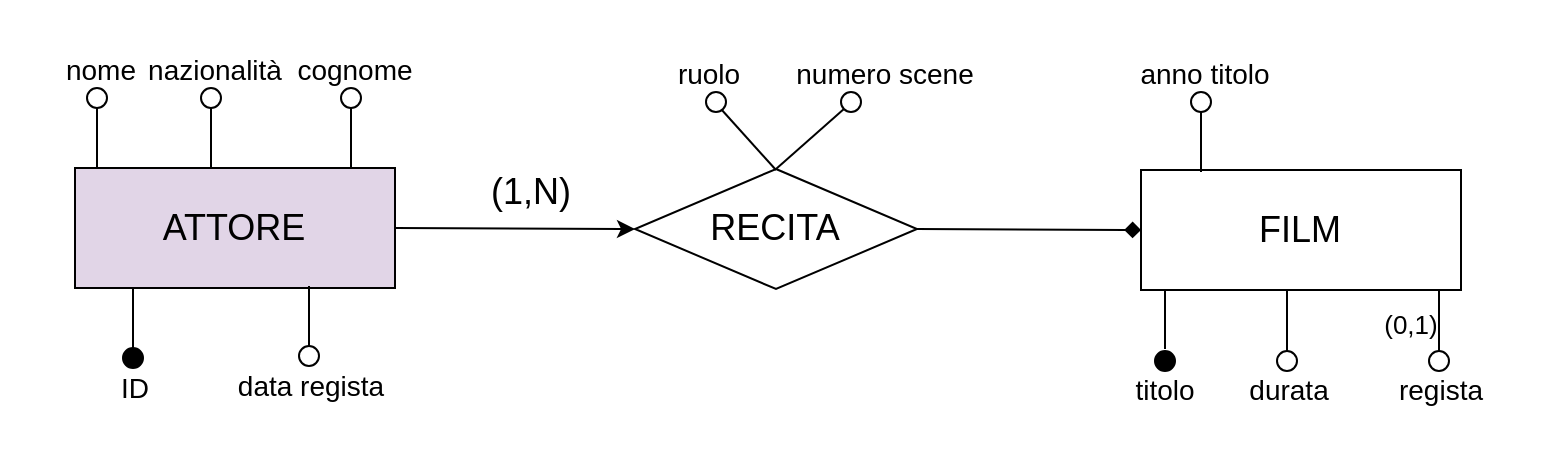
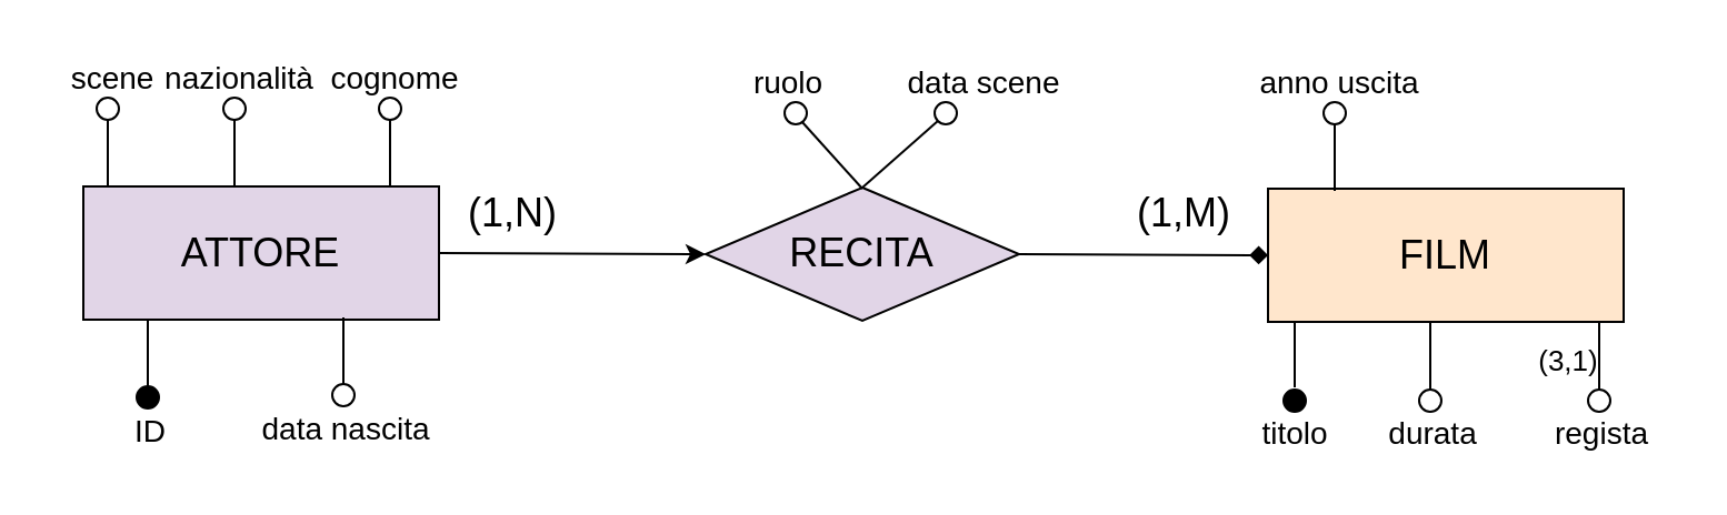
  <mxCell id="0" />
  <mxCell id="1" parent="0" />
  <mxCell id="2" value="&lt;span style=&quot;font-size: 18px;&quot;&gt;ATTORE&lt;/span&gt;" style="rounded=0;whiteSpace=wrap;html=1;fillColor=#e1d5e7;" parent="1" vertex="1"><mxGeometry x="37" y="83.5" width="160" height="60" as="geometry" /></mxCell>
  <mxCell id="3" value="" style="endArrow=none;html=1;rounded=0;exitX=0.067;exitY=0;exitDx=0;exitDy=0;exitPerimeter=0;" parent="1" edge="1"><mxGeometry width="50" height="50" relative="1" as="geometry"><mxPoint x="175" y="83.5" as="sourcePoint" /><mxPoint x="175" y="53.5" as="targetPoint" /></mxGeometry></mxCell>
  <mxCell id="4" value="" style="ellipse;whiteSpace=wrap;html=1;aspect=fixed;" parent="1" vertex="1"><mxGeometry x="170" y="43.5" width="10" height="10" as="geometry" /></mxCell>
- <mxCell id="5" value="&lt;font style=&quot;font-size: 18px;&quot;&gt;FILM&lt;/font&gt;" style="rounded=0;whiteSpace=wrap;html=1;" parent="1" vertex="1"><mxGeometry x="570" y="84.5" width="160" height="60" as="geometry" /></mxCell>
+ <mxCell id="5" value="&lt;font style=&quot;font-size: 18px;&quot;&gt;FILM&lt;/font&gt;" style="rounded=0;whiteSpace=wrap;html=1;fillColor=#ffe6cc;" parent="1" vertex="1"><mxGeometry x="570" y="84.5" width="160" height="60" as="geometry" /></mxCell>
  <mxCell id="6" value="" style="endArrow=none;html=1;rounded=0;exitX=0.067;exitY=0;exitDx=0;exitDy=0;exitPerimeter=0;" parent="1" edge="1"><mxGeometry width="50" height="50" relative="1" as="geometry"><mxPoint x="643" y="145" as="sourcePoint" /><mxPoint x="643" y="175" as="targetPoint" /></mxGeometry></mxCell>
  <mxCell id="7" value="" style="ellipse;whiteSpace=wrap;html=1;aspect=fixed;rotation=-180;" parent="1" vertex="1"><mxGeometry x="638" y="175" width="10" height="10" as="geometry" /></mxCell>
  <mxCell id="8" value="" style="endArrow=none;html=1;rounded=0;exitX=0.067;exitY=0;exitDx=0;exitDy=0;exitPerimeter=0;" parent="1" edge="1"><mxGeometry width="50" height="50" relative="1" as="geometry"><mxPoint x="582" y="144" as="sourcePoint" /><mxPoint x="582" y="174" as="targetPoint" /></mxGeometry></mxCell>
  <mxCell id="9" value="" style="ellipse;whiteSpace=wrap;html=1;aspect=fixed;rotation=-180;fillColor=#000000;" parent="1" vertex="1"><mxGeometry x="577" y="175" width="10" height="10" as="geometry" /></mxCell>
  <mxCell id="10" value="&lt;font style=&quot;font-size: 14px;&quot;&gt;titolo&lt;/font&gt;" style="text;html=1;align=center;verticalAlign=middle;resizable=0;points=[];autosize=1;strokeColor=none;fillColor=none;" parent="1" vertex="1"><mxGeometry x="557" y="180" width="50" height="30" as="geometry" /></mxCell>
  <mxCell id="11" value="&lt;span style=&quot;font-size: 14px;&quot;&gt;durata&lt;/span&gt;" style="text;html=1;align=center;verticalAlign=middle;resizable=0;points=[];autosize=1;strokeColor=none;fillColor=none;" parent="1" vertex="1"><mxGeometry x="614" y="180" width="60" height="30" as="geometry" /></mxCell>
- <mxCell id="12" value="&lt;font style=&quot;font-size: 18px;&quot;&gt;RECITA&lt;/font&gt;" style="rhombus;whiteSpace=wrap;html=1;" parent="1" vertex="1"><mxGeometry x="317" y="84" width="141" height="60" as="geometry" /></mxCell>
+ <mxCell id="12" value="&lt;font style=&quot;font-size: 18px;&quot;&gt;RECITA&lt;/font&gt;" style="rhombus;whiteSpace=wrap;html=1;fillColor=#e1d5e7;" parent="1" vertex="1"><mxGeometry x="317" y="84" width="141" height="60" as="geometry" /></mxCell>
  <mxCell id="13" value="" style="endArrow=classic;html=1;rounded=0;exitX=1;exitY=0.5;exitDx=0;exitDy=0;entryX=0;entryY=0.5;entryDx=0;entryDy=0;" parent="1" source="2" target="12" edge="1"><mxGeometry width="50" height="50" relative="1" as="geometry"><mxPoint x="407" y="297.5" as="sourcePoint" /><mxPoint x="457" y="247.5" as="targetPoint" /></mxGeometry></mxCell>
  <mxCell id="14" value="" style="endArrow=diamond;html=1;rounded=0;exitX=1;exitY=0.5;exitDx=0;exitDy=0;entryX=0;entryY=0.5;entryDx=0;entryDy=0;" parent="1" source="12" target="5" edge="1"><mxGeometry width="50" height="50" relative="1" as="geometry"><mxPoint x="407" y="297.5" as="sourcePoint" /><mxPoint x="457" y="247.5" as="targetPoint" /></mxGeometry></mxCell>
- <mxCell id="15" value="&lt;font style=&quot;font-size: 18px;&quot;&gt;(1,N)&lt;/font&gt;" style="text;html=1;align=center;verticalAlign=middle;resizable=0;points=[];autosize=1;strokeColor=none;fillColor=none;" parent="1" vertex="1"><mxGeometry x="235" y="76" width="60" height="40" as="geometry" /></mxCell>
+ <mxCell id="15" value="&lt;font style=&quot;font-size: 18px;&quot;&gt;(1,N)&lt;/font&gt;" style="text;html=1;align=center;verticalAlign=middle;resizable=0;points=[];autosize=1;strokeColor=none;fillColor=none;" parent="1" vertex="1"><mxGeometry x="200" y="76" width="60" height="40" as="geometry" /></mxCell>
+ <mxCell id="16" value="&lt;font style=&quot;font-size: 18px;&quot;&gt;(1,M)&lt;/font&gt;" style="text;html=1;align=center;verticalAlign=middle;resizable=0;points=[];autosize=1;strokeColor=none;fillColor=none;" parent="1" vertex="1"><mxGeometry x="497" y="76" width="70" height="40" as="geometry" /></mxCell>
  <mxCell id="17" value="&lt;font style=&quot;font-size: 14px;&quot;&gt;cognome&lt;/font&gt;" style="text;html=1;align=center;verticalAlign=middle;resizable=0;points=[];autosize=1;strokeColor=none;fillColor=none;" parent="1" vertex="1"><mxGeometry x="137" y="20" width="80" height="30" as="geometry" /></mxCell>
  <mxCell id="18" value="" style="endArrow=none;html=1;rounded=0;exitX=0.067;exitY=0;exitDx=0;exitDy=0;exitPerimeter=0;" parent="1" edge="1"><mxGeometry width="50" height="50" relative="1" as="geometry"><mxPoint x="66" y="143.5" as="sourcePoint" /><mxPoint x="66" y="173.5" as="targetPoint" /></mxGeometry></mxCell>
  <mxCell id="19" value="" style="ellipse;whiteSpace=wrap;html=1;aspect=fixed;rotation=-180;fillColor=#000000;" parent="1" vertex="1"><mxGeometry x="61" y="173.5" width="10" height="10" as="geometry" /></mxCell>
  <mxCell id="20" value="&lt;span style=&quot;font-size: 14px;&quot;&gt;ID&lt;/span&gt;" style="text;html=1;align=center;verticalAlign=middle;resizable=0;points=[];autosize=1;strokeColor=none;fillColor=none;" parent="1" vertex="1"><mxGeometry x="47" y="178.5" width="40" height="30" as="geometry" /></mxCell>
- <mxCell id="21" value="&lt;font style=&quot;font-size: 14px;&quot;&gt;nome&lt;/font&gt;" style="text;html=1;align=center;verticalAlign=middle;resizable=0;points=[];autosize=1;strokeColor=none;fillColor=none;" parent="1" vertex="1"><mxGeometry x="20" y="20" width="60" height="30" as="geometry" /></mxCell>
+ <mxCell id="21" value="&lt;font style=&quot;font-size: 14px;&quot;&gt;scene&lt;/font&gt;" style="text;html=1;align=center;verticalAlign=middle;resizable=0;points=[];autosize=1;strokeColor=none;fillColor=none;" parent="1" vertex="1"><mxGeometry x="20" y="20" width="60" height="30" as="geometry" /></mxCell>
  <mxCell id="22" value="" style="endArrow=none;html=1;rounded=0;exitX=0.067;exitY=0;exitDx=0;exitDy=0;exitPerimeter=0;" parent="1" edge="1"><mxGeometry width="50" height="50" relative="1" as="geometry"><mxPoint x="48" y="83.5" as="sourcePoint" /><mxPoint x="48" y="53.5" as="targetPoint" /></mxGeometry></mxCell>
  <mxCell id="23" value="" style="ellipse;whiteSpace=wrap;html=1;aspect=fixed;direction=south;" parent="1" vertex="1"><mxGeometry x="43" y="43.5" width="10" height="10" as="geometry" /></mxCell>
  <mxCell id="24" value="" style="endArrow=none;html=1;rounded=0;exitX=0.067;exitY=0;exitDx=0;exitDy=0;exitPerimeter=0;" parent="1" edge="1"><mxGeometry width="50" height="50" relative="1" as="geometry"><mxPoint x="719" y="145" as="sourcePoint" /><mxPoint x="719" y="175" as="targetPoint" /></mxGeometry></mxCell>
  <mxCell id="25" value="" style="ellipse;whiteSpace=wrap;html=1;aspect=fixed;rotation=-180;" parent="1" vertex="1"><mxGeometry x="714" y="175" width="10" height="10" as="geometry" /></mxCell>
  <mxCell id="26" value="&lt;font style=&quot;font-size: 14px;&quot;&gt;regista&lt;/font&gt;" style="text;html=1;align=center;verticalAlign=middle;resizable=0;points=[];autosize=1;strokeColor=none;fillColor=none;" parent="1" vertex="1"><mxGeometry x="685" y="180" width="70" height="30" as="geometry" /></mxCell>
  <mxCell id="27" value="" style="endArrow=none;html=1;rounded=0;exitX=0.067;exitY=0;exitDx=0;exitDy=0;exitPerimeter=0;" parent="1" edge="1"><mxGeometry width="50" height="50" relative="1" as="geometry"><mxPoint x="154" y="142.5" as="sourcePoint" /><mxPoint x="154" y="172.5" as="targetPoint" /></mxGeometry></mxCell>
  <mxCell id="28" value="" style="ellipse;whiteSpace=wrap;html=1;aspect=fixed;rotation=-180;fillColor=#FFFFFF;" parent="1" vertex="1"><mxGeometry x="149" y="172.5" width="10" height="10" as="geometry" /></mxCell>
- <mxCell id="29" value="&lt;font style=&quot;font-size: 14px;&quot;&gt;data regista&lt;/font&gt;" style="text;html=1;align=center;verticalAlign=middle;resizable=0;points=[];autosize=1;strokeColor=none;fillColor=none;" parent="1" vertex="1"><mxGeometry x="105" y="177.5" width="100" height="30" as="geometry" /></mxCell>
+ <mxCell id="29" value="&lt;font style=&quot;font-size: 14px;&quot;&gt;data nascita&lt;/font&gt;" style="text;html=1;align=center;verticalAlign=middle;resizable=0;points=[];autosize=1;strokeColor=none;fillColor=none;" parent="1" vertex="1"><mxGeometry x="105" y="177.5" width="100" height="30" as="geometry" /></mxCell>
  <mxCell id="30" value="&lt;font style=&quot;font-size: 14px;&quot;&gt;nazionalità&lt;/font&gt;" style="text;html=1;align=center;verticalAlign=middle;resizable=0;points=[];autosize=1;strokeColor=none;fillColor=none;" vertex="1" parent="1"><mxGeometry x="62" y="20" width="90" height="30" as="geometry" /></mxCell>
  <mxCell id="31" value="" style="endArrow=none;html=1;rounded=0;exitX=0.067;exitY=0;exitDx=0;exitDy=0;exitPerimeter=0;" edge="1" parent="1"><mxGeometry width="50" height="50" relative="1" as="geometry"><mxPoint x="105" y="83.5" as="sourcePoint" /><mxPoint x="105" y="53.5" as="targetPoint" /></mxGeometry></mxCell>
  <mxCell id="32" value="" style="ellipse;whiteSpace=wrap;html=1;aspect=fixed;direction=south;" vertex="1" parent="1"><mxGeometry x="100" y="43.5" width="10" height="10" as="geometry" /></mxCell>
  <mxCell id="33" value="" style="endArrow=none;html=1;rounded=0;exitX=0.067;exitY=0;exitDx=0;exitDy=0;exitPerimeter=0;" edge="1" parent="1"><mxGeometry width="50" height="50" relative="1" as="geometry"><mxPoint x="387.5" y="84.5" as="sourcePoint" /><mxPoint x="360" y="54" as="targetPoint" /></mxGeometry></mxCell>
  <mxCell id="34" value="" style="ellipse;whiteSpace=wrap;html=1;aspect=fixed;" vertex="1" parent="1"><mxGeometry x="352.5" y="45.5" width="10" height="10" as="geometry" /></mxCell>
  <mxCell id="35" value="&lt;font style=&quot;font-size: 14px;&quot;&gt;ruolo&lt;/font&gt;" style="text;html=1;align=center;verticalAlign=middle;resizable=0;points=[];autosize=1;strokeColor=none;fillColor=none;" vertex="1" parent="1"><mxGeometry x="328.5" y="22" width="50" height="30" as="geometry" /></mxCell>
  <mxCell id="36" value="" style="endArrow=none;html=1;rounded=0;exitX=0.067;exitY=0;exitDx=0;exitDy=0;exitPerimeter=0;" edge="1" parent="1"><mxGeometry width="50" height="50" relative="1" as="geometry"><mxPoint x="600" y="85.5" as="sourcePoint" /><mxPoint x="600" y="55.5" as="targetPoint" /></mxGeometry></mxCell>
  <mxCell id="37" value="" style="ellipse;whiteSpace=wrap;html=1;aspect=fixed;" vertex="1" parent="1"><mxGeometry x="595" y="45.5" width="10" height="10" as="geometry" /></mxCell>
- <mxCell id="38" value="&lt;span style=&quot;font-size: 14px;&quot;&gt;anno titolo&lt;/span&gt;" style="text;html=1;align=center;verticalAlign=middle;resizable=0;points=[];autosize=1;strokeColor=none;fillColor=none;" vertex="1" parent="1"><mxGeometry x="552" y="22" width="100" height="30" as="geometry" /></mxCell>
- <mxCell id="39" value="&lt;font style=&quot;font-size: 13px;&quot;&gt;(0,1&lt;/font&gt;&lt;span style=&quot;background-color: transparent; color: light-dark(rgb(0, 0, 0), rgb(255, 255, 255)); font-size: 13px;&quot;&gt;)&lt;/span&gt;" style="text;html=1;align=center;verticalAlign=middle;resizable=0;points=[];autosize=1;strokeColor=none;fillColor=none;" vertex="1" parent="1"><mxGeometry x="680" y="147" width="50" height="30" as="geometry" /></mxCell>
+ <mxCell id="38" value="&lt;span style=&quot;font-size: 14px;&quot;&gt;anno uscita&lt;/span&gt;" style="text;html=1;align=center;verticalAlign=middle;resizable=0;points=[];autosize=1;strokeColor=none;fillColor=none;" vertex="1" parent="1"><mxGeometry x="552" y="22" width="100" height="30" as="geometry" /></mxCell>
+ <mxCell id="39" value="&lt;font style=&quot;font-size: 13px;&quot;&gt;(3,1&lt;/font&gt;&lt;span style=&quot;background-color: transparent; color: light-dark(rgb(0, 0, 0), rgb(255, 255, 255)); font-size: 13px;&quot;&gt;)&lt;/span&gt;" style="text;html=1;align=center;verticalAlign=middle;resizable=0;points=[];autosize=1;strokeColor=none;fillColor=none;" vertex="1" parent="1"><mxGeometry x="680" y="147" width="50" height="30" as="geometry" /></mxCell>
  <mxCell id="40" value="" style="endArrow=none;html=1;rounded=0;exitX=0.5;exitY=0;exitDx=0;exitDy=0;entryX=0;entryY=1;entryDx=0;entryDy=0;" edge="1" parent="1" source="12" target="41"><mxGeometry width="50" height="50" relative="1" as="geometry"><mxPoint x="407.5" y="96.5" as="sourcePoint" /><mxPoint x="420" y="56" as="targetPoint" /></mxGeometry></mxCell>
  <mxCell id="41" value="" style="ellipse;whiteSpace=wrap;html=1;aspect=fixed;" vertex="1" parent="1"><mxGeometry x="420" y="45.5" width="10" height="10" as="geometry" /></mxCell>
- <mxCell id="42" value="&lt;font style=&quot;font-size: 14px;&quot;&gt;numero scene&lt;/font&gt;" style="text;html=1;align=center;verticalAlign=middle;resizable=0;points=[];autosize=1;strokeColor=none;fillColor=none;" vertex="1" parent="1"><mxGeometry x="387" y="22" width="110" height="30" as="geometry" /></mxCell>
+ <mxCell id="42" value="&lt;font style=&quot;font-size: 14px;&quot;&gt;data scene&lt;/font&gt;" style="text;html=1;align=center;verticalAlign=middle;resizable=0;points=[];autosize=1;strokeColor=none;fillColor=none;" vertex="1" parent="1"><mxGeometry x="387" y="22" width="110" height="30" as="geometry" /></mxCell>
